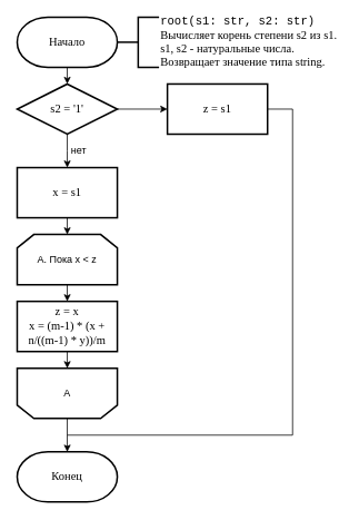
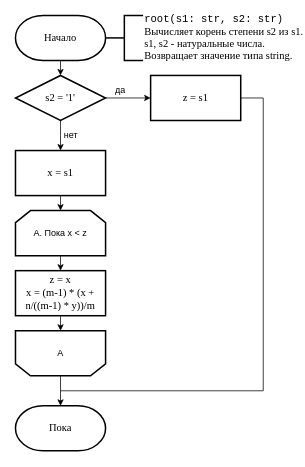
  <mxCell id="0" />
  <mxCell id="1" parent="0" />
  <mxCell id="2" style="edgeStyle=orthogonalEdgeStyle;rounded=0;orthogonalLoop=1;jettySize=auto;html=1;exitX=0.5;exitY=1;exitDx=0;exitDy=0;exitPerimeter=0;entryX=0.5;entryY=0;entryDx=0;entryDy=0;entryPerimeter=0;" parent="1" source="3" target="7" edge="1"><mxGeometry relative="1" as="geometry" /></mxCell>
  <mxCell id="3" value="Начало" style="strokeWidth=2;html=1;shape=mxgraph.flowchart.terminator;whiteSpace=wrap;fontSize=14;fontFamily=Times New Roman;" parent="1" vertex="1"><mxGeometry x="20" y="20" width="120" height="60" as="geometry" /></mxCell>
  <mxCell id="4" value="&lt;div&gt;&lt;font face=&quot;Courier New&quot;&gt;root(s1: str, s2: str)&lt;/font&gt;&lt;/div&gt;&lt;div&gt;Вычисляет корень степени s2 из s1.&lt;/div&gt;&lt;div&gt;s1, s2 - натуральные числа.&lt;br&gt;&lt;/div&gt;&lt;div&gt;Возвращает значение типа string.&lt;br&gt;&lt;/div&gt;" style="strokeWidth=2;html=1;shape=mxgraph.flowchart.annotation_2;align=left;labelPosition=right;pointerEvents=1;fontFamily=Times New Roman;fontSize=14;" parent="1" vertex="1"><mxGeometry x="140" y="20" width="50" height="60" as="geometry" /></mxCell>
  <mxCell id="5" value="" style="edgeStyle=orthogonalEdgeStyle;rounded=0;orthogonalLoop=1;jettySize=auto;html=1;exitX=0.5;exitY=1;exitDx=0;exitDy=0;exitPerimeter=0;entryX=0.5;entryY=0;entryDx=0;entryDy=0;fontFamily=Times New Roman;fontSize=14;" parent="1" source="7" edge="1"><mxGeometry relative="1" as="geometry"><mxPoint x="80" y="200" as="targetPoint" /></mxGeometry></mxCell>
  <mxCell id="6" value="&lt;div&gt;&lt;br&gt;&lt;/div&gt;" style="edgeStyle=orthogonalEdgeStyle;rounded=0;orthogonalLoop=1;jettySize=auto;html=1;exitX=1;exitY=0.5;exitDx=0;exitDy=0;exitPerimeter=0;entryX=0;entryY=0.5;entryDx=0;entryDy=0;fontFamily=Times New Roman;fontSize=14;" parent="1" source="7" target="9" edge="1"><mxGeometry relative="1" as="geometry" /></mxCell>
  <mxCell id="7" value="s2 = '1'" style="strokeWidth=2;html=1;shape=mxgraph.flowchart.decision;whiteSpace=wrap;rounded=0;fontFamily=Times New Roman;fontSize=14;" parent="1" vertex="1"><mxGeometry x="20" y="100" width="120" height="60" as="geometry" /></mxCell>
  <mxCell id="8" style="edgeStyle=orthogonalEdgeStyle;rounded=0;orthogonalLoop=1;jettySize=auto;html=1;exitX=1;exitY=0.5;exitDx=0;exitDy=0;startArrow=none;startFill=0;endArrow=none;endFill=0;" parent="1" source="9" edge="1"><mxGeometry relative="1" as="geometry"><mxPoint x="80" y="520" as="targetPoint" /><Array as="points"><mxPoint x="350" y="130" /><mxPoint x="350" y="520" /></Array></mxGeometry></mxCell>
  <mxCell id="9" value="z = s1" style="rounded=0;whiteSpace=wrap;html=1;absoluteArcSize=1;arcSize=14;strokeWidth=2;fontFamily=Times New Roman;fontSize=14;" parent="1" vertex="1"><mxGeometry x="200" y="100" width="120" height="60" as="geometry" /></mxCell>
  <mxCell id="10" value="нет" style="text;html=1;strokeColor=none;fillColor=none;align=center;verticalAlign=middle;whiteSpace=wrap;rounded=0;" parent="1" vertex="1"><mxGeometry x="84" y="170" width="20" height="20" as="geometry" /></mxCell>
+ <mxCell id="11" value="да" style="text;html=1;strokeColor=none;fillColor=none;align=center;verticalAlign=middle;whiteSpace=wrap;rounded=0;" parent="1" vertex="1"><mxGeometry x="150" y="110" width="20" height="20" as="geometry" /></mxCell>
  <mxCell id="12" style="edgeStyle=orthogonalEdgeStyle;rounded=0;orthogonalLoop=1;jettySize=auto;html=1;exitX=0.5;exitY=1;exitDx=0;exitDy=0;entryX=0.5;entryY=0;entryDx=0;entryDy=0;" edge="1" parent="1" source="13" target="17"><mxGeometry relative="1" as="geometry" /></mxCell>
  <mxCell id="13" value="x = s1" style="rounded=0;whiteSpace=wrap;html=1;absoluteArcSize=1;arcSize=14;strokeWidth=2;fontFamily=Times New Roman;fontSize=14;" parent="1" vertex="1"><mxGeometry x="20" y="200" width="120" height="60" as="geometry" /></mxCell>
  <mxCell id="14" style="edgeStyle=orthogonalEdgeStyle;rounded=0;orthogonalLoop=1;jettySize=auto;html=1;exitX=0.5;exitY=1;exitDx=0;exitDy=0;entryX=0.5;entryY=0;entryDx=0;entryDy=0;" parent="1" edge="1"><mxGeometry relative="1" as="geometry"><mxPoint x="80" y="420" as="sourcePoint" /><mxPoint x="80" y="440" as="targetPoint" /></mxGeometry></mxCell>
- <mxCell id="15" value="Конец" style="strokeWidth=2;html=1;shape=mxgraph.flowchart.terminator;whiteSpace=wrap;fontSize=14;fontFamily=Times New Roman;" parent="1" vertex="1"><mxGeometry x="20" y="540" width="120" height="60" as="geometry" /></mxCell>
+ <mxCell id="15" value="Пока" style="strokeWidth=2;html=1;shape=mxgraph.flowchart.terminator;whiteSpace=wrap;fontSize=14;fontFamily=Times New Roman;" parent="1" vertex="1"><mxGeometry x="20" y="540" width="120" height="60" as="geometry" /></mxCell>
  <mxCell id="16" style="edgeStyle=orthogonalEdgeStyle;rounded=0;orthogonalLoop=1;jettySize=auto;html=1;exitX=0.5;exitY=1;exitDx=0;exitDy=0;entryX=0.5;entryY=0;entryDx=0;entryDy=0;" edge="1" parent="1" source="17" target="18"><mxGeometry relative="1" as="geometry" /></mxCell>
  <mxCell id="17" value="А. Пока x &amp;lt; z" style="shape=loopLimit;whiteSpace=wrap;html=1;strokeWidth=2;" vertex="1" parent="1"><mxGeometry x="20" y="280" width="120" height="60" as="geometry" /></mxCell>
  <mxCell id="18" value="&lt;div&gt;z = x&lt;/div&gt;&lt;div&gt;x = (m-1) * (x + n/((m-1) * y))/m&lt;br&gt;&lt;/div&gt;" style="rounded=0;whiteSpace=wrap;html=1;absoluteArcSize=1;arcSize=14;strokeWidth=2;fontFamily=Times New Roman;fontSize=14;" vertex="1" parent="1"><mxGeometry x="20" y="360" width="120" height="60" as="geometry" /></mxCell>
  <mxCell id="19" style="edgeStyle=orthogonalEdgeStyle;rounded=0;orthogonalLoop=1;jettySize=auto;html=1;exitX=0.5;exitY=0;exitDx=0;exitDy=0;entryX=0.5;entryY=0;entryDx=0;entryDy=0;entryPerimeter=0;" edge="1" parent="1" source="20" target="15"><mxGeometry relative="1" as="geometry" /></mxCell>
  <mxCell id="20" value="А" style="shape=loopLimit;whiteSpace=wrap;html=1;strokeWidth=2;direction=west;" vertex="1" parent="1"><mxGeometry x="20" y="440" width="120" height="60" as="geometry" /></mxCell>
